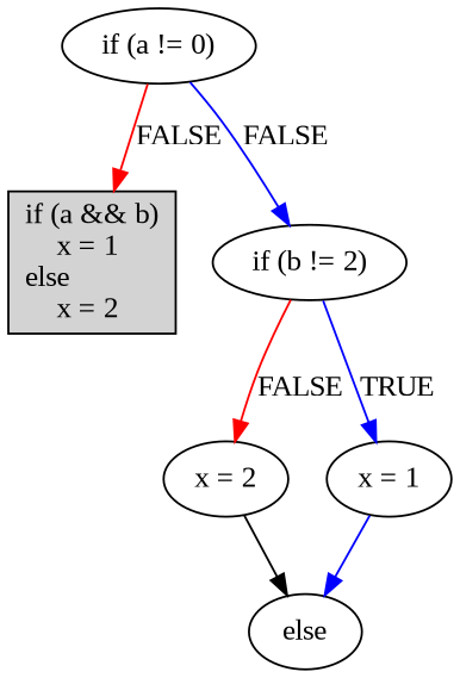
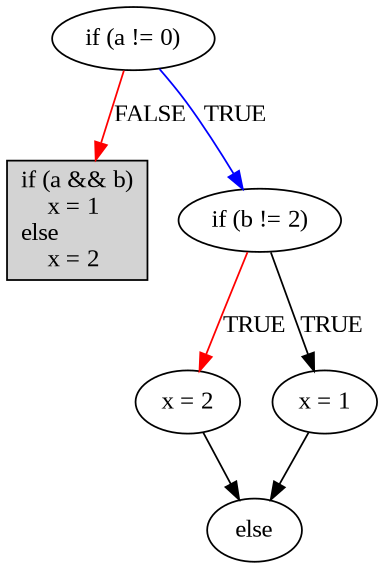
  digraph {
    fontname="Liberation Serif"
    node [fontname="Liberation Serif"]
    edge [color=red fontname="Liberation Serif"]
    n1 [label="if (a && b)\l\ \ \ \ x = 1\lelse\l\ \ \ \ x = 2\l" shape=record style=filled]
    n2 [label="if (a != 0)"]
    n3 [label="if (b != 2)"]
    n4 [label="x = 2"]
    n5 [label="x = 1"]
    n6 [label=else]
    n2 -> n1 [label=FALSE]
-   n2 -> n3 [color=blue label=FALSE]
-   n3 -> n4 [label=FALSE]
-   n3 -> n5 [color=blue label=TRUE]
+   n2 -> n3 [color=blue label=TRUE]
+   n3 -> n4 [label=TRUE]
+   n3 -> n5 [color=black label=TRUE]
    n4 -> n6 [color=black]
-   n5 -> n6 [color=blue]
+   n5 -> n6 [color=black]
  }
